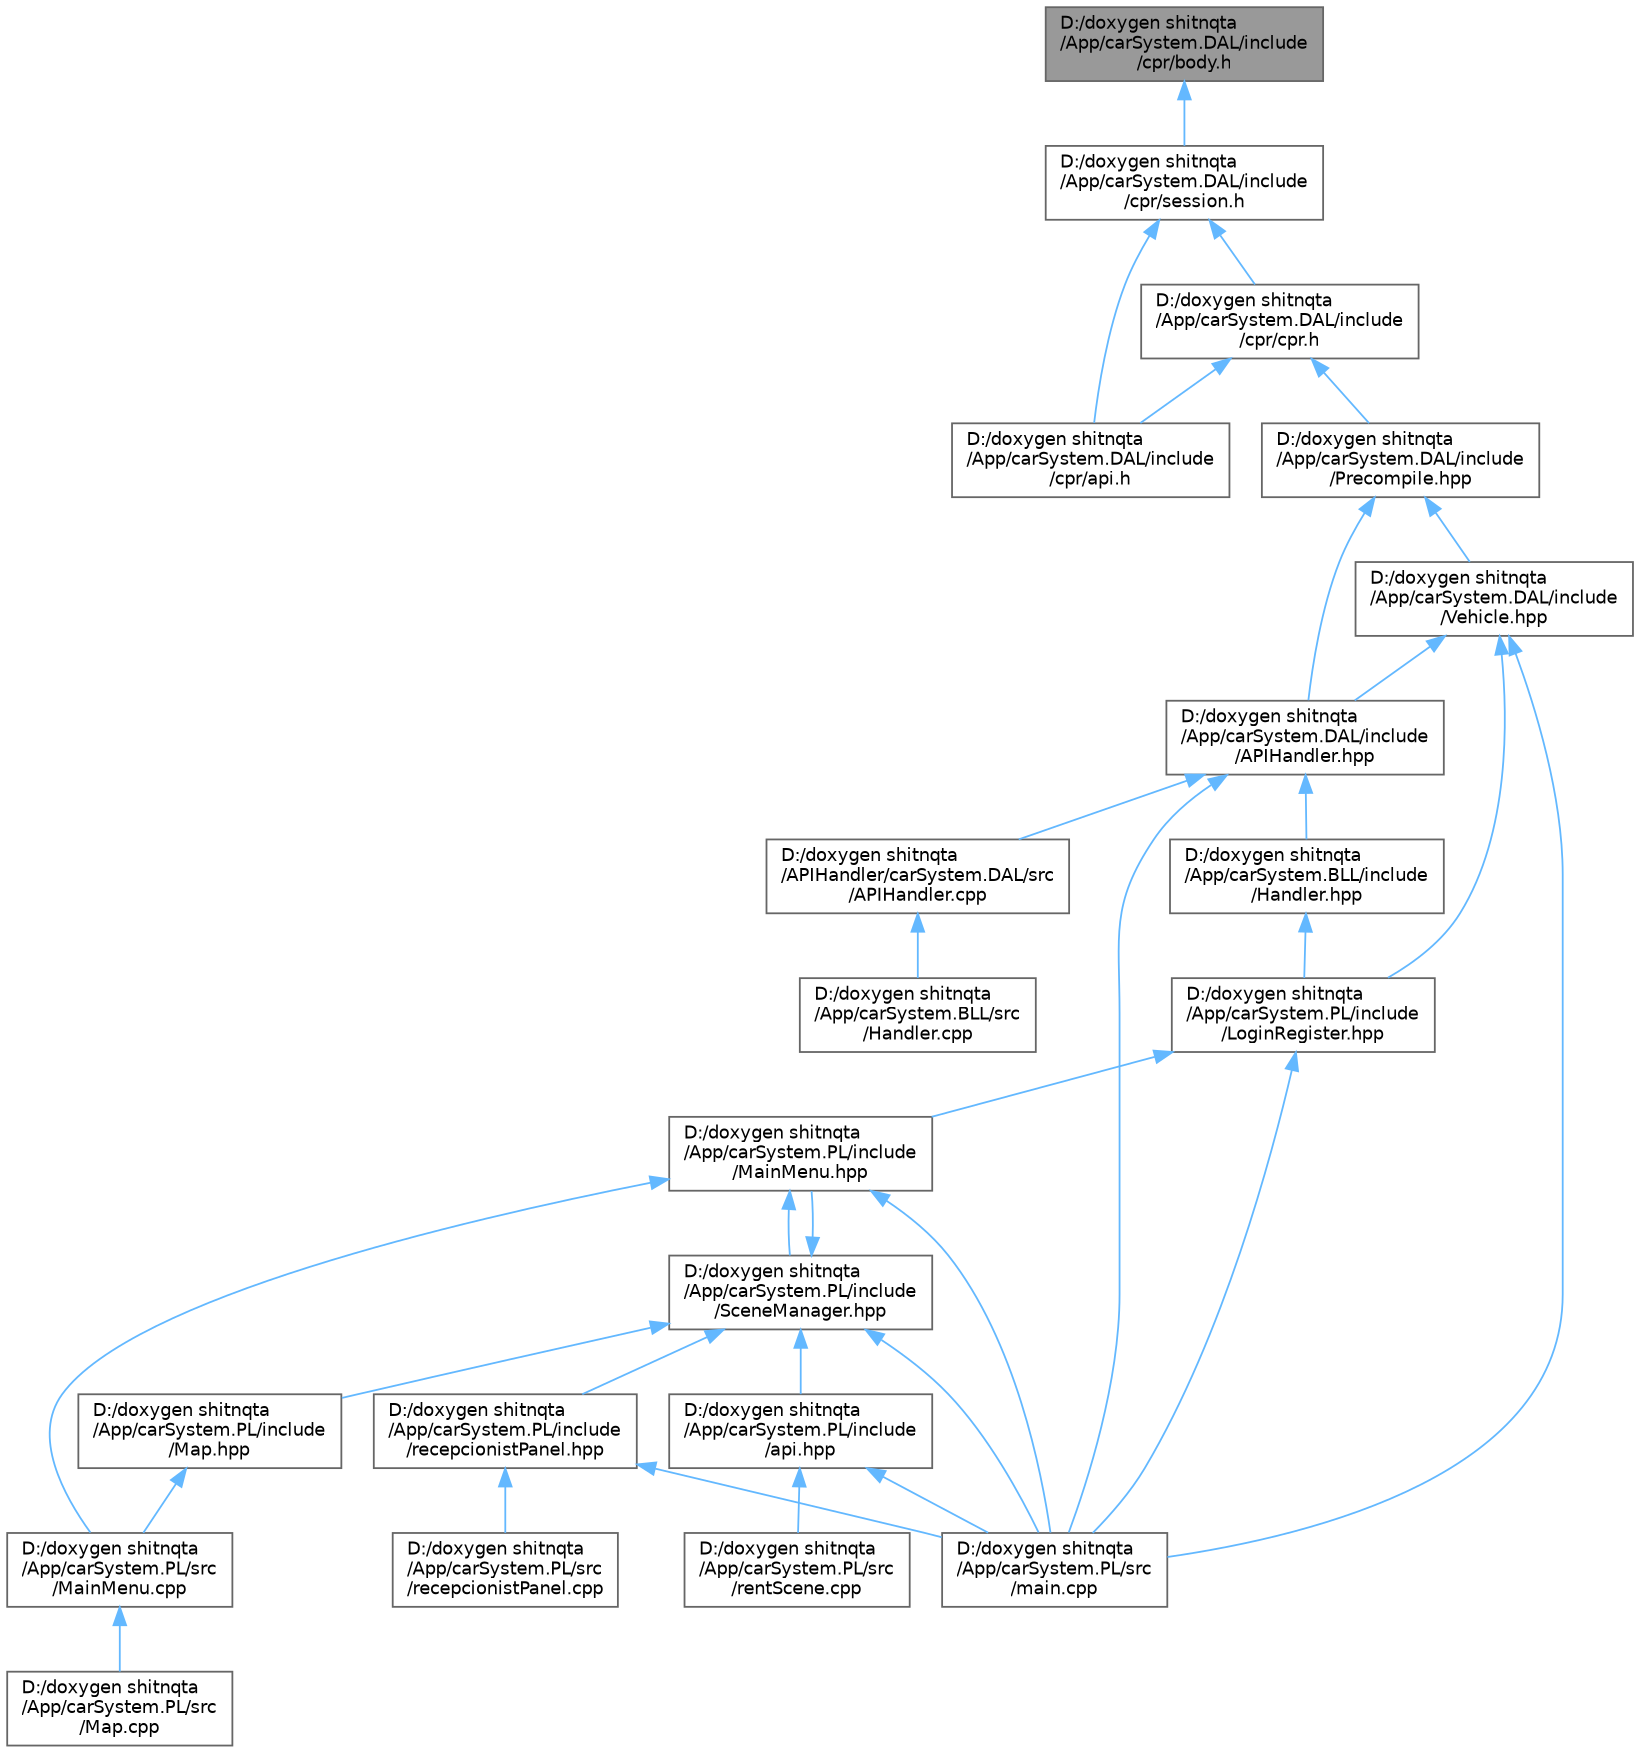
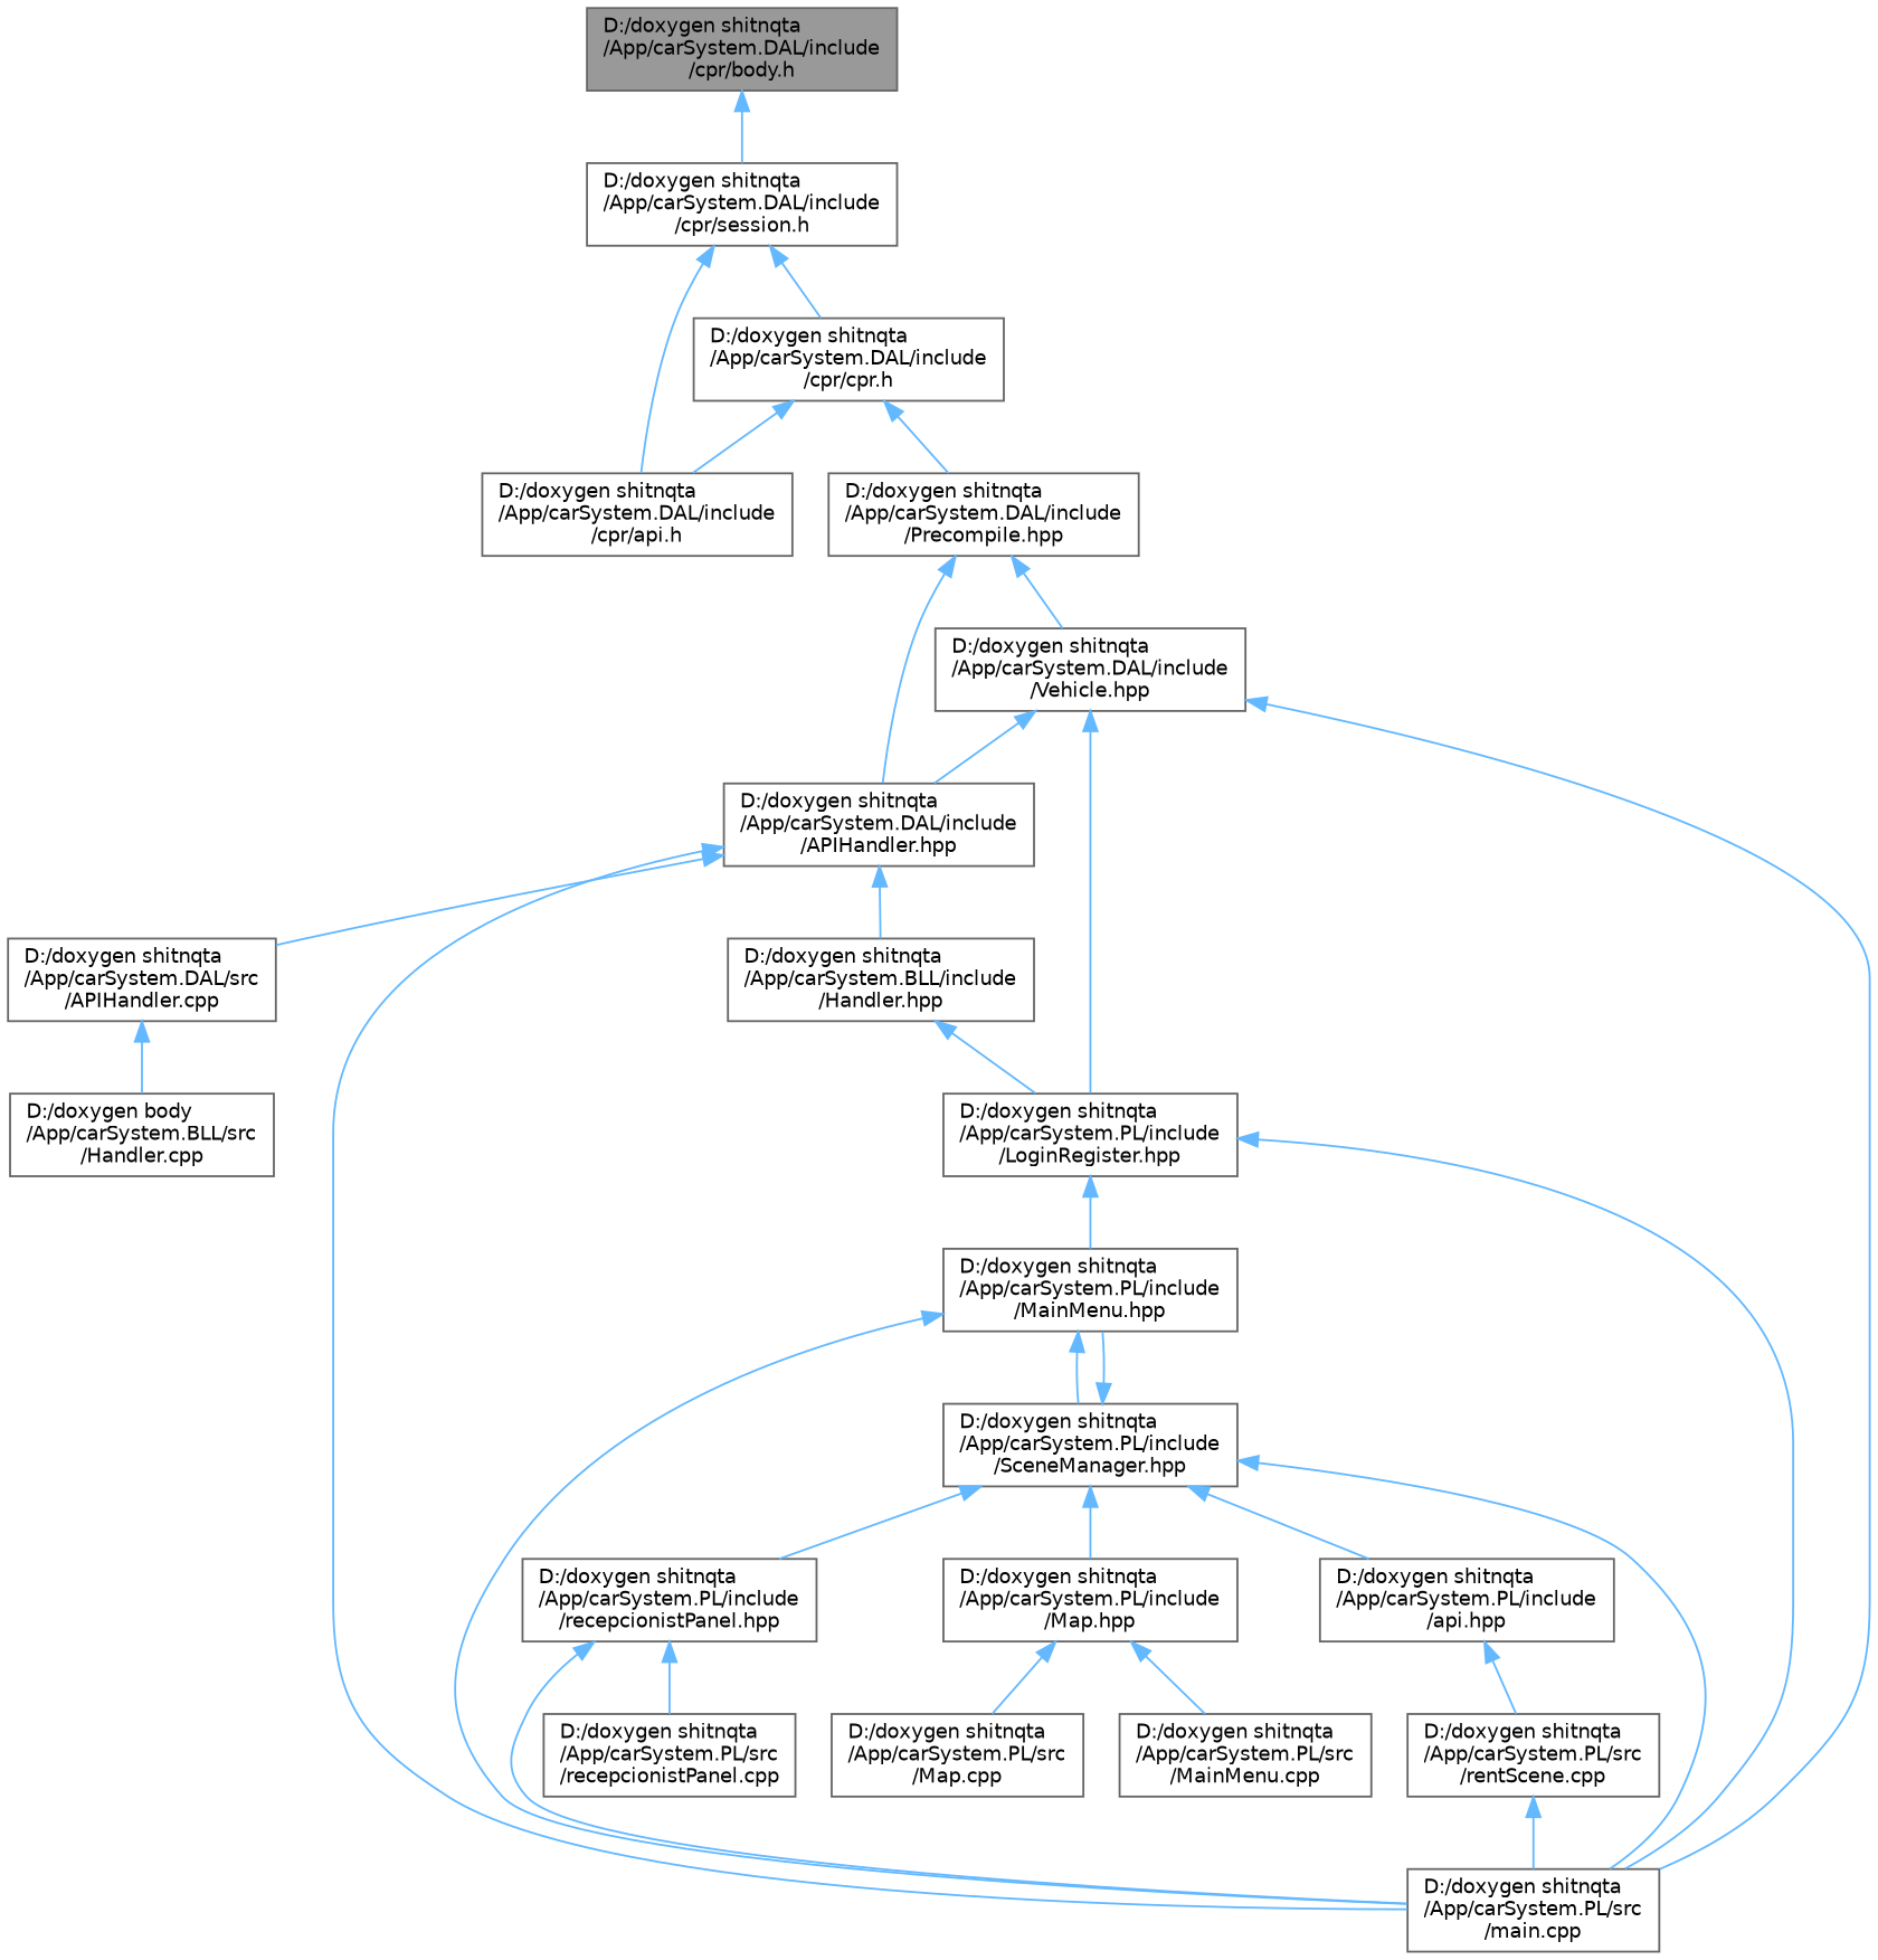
  digraph {
    node [color=grey40 fillcolor=white fontname=Helvetica fontsize=10 shape=box style=filled]
    edge [color=steelblue1 dir=back fontname=Helvetica fontsize=10 labelfontname=Helvetica labelfontsize=10 style=solid]
    n1 [color=gray40 fillcolor=grey60 fontcolor=black height=0.2 label="D:/doxygen shitnqta\l/App/carSystem.DAL/include\l/cpr/body.h" width=0.4]
    n2 [height=0.2 label="D:/doxygen shitnqta\l/App/carSystem.DAL/include\l/cpr/session.h" width=0.4]
    n3 [height=0.2 label="D:/doxygen shitnqta\l/App/carSystem.DAL/include\l/cpr/api.h" width=0.4]
    n4 [height=0.2 label="D:/doxygen shitnqta\l/App/carSystem.DAL/include\l/cpr/cpr.h" width=0.4]
    n5 [height=0.2 label="D:/doxygen shitnqta\l/App/carSystem.DAL/include\l/Precompile.hpp" width=0.4]
    n6 [height=0.2 label="D:/doxygen shitnqta\l/App/carSystem.DAL/include\l/APIHandler.hpp" width=0.4]
    n7 [height=0.2 label="D:/doxygen shitnqta\l/App/carSystem.DAL/include\l/Vehicle.hpp" width=0.4]
    n8 [height=0.2 label="D:/doxygen shitnqta\l/App/carSystem.BLL/include\l/Handler.hpp" width=0.4]
    n9 [height=0.2 label="D:/doxygen shitnqta\l/App/carSystem.PL/src\l/main.cpp" width=0.4]
-   n10 [height=0.2 label="D:/doxygen shitnqta\l/APIHandler/carSystem.DAL/src\l/APIHandler.cpp" width=0.4]
+   n10 [height=0.2 label="D:/doxygen shitnqta\l/App/carSystem.DAL/src\l/APIHandler.cpp" width=0.4]
    n11 [height=0.2 label="D:/doxygen shitnqta\l/App/carSystem.PL/include\l/LoginRegister.hpp" width=0.4]
-   n12 [height=0.2 label="D:/doxygen shitnqta\l/App/carSystem.BLL/src\l/Handler.cpp" width=0.4]
+   n12 [height=0.2 label="D:/doxygen body\l/App/carSystem.BLL/src\l/Handler.cpp" width=0.4]
    n13 [height=0.2 label="D:/doxygen shitnqta\l/App/carSystem.PL/include\l/MainMenu.hpp" width=0.4]
    n14 [height=0.2 label="D:/doxygen shitnqta\l/App/carSystem.PL/include\l/SceneManager.hpp" width=0.4]
    n15 [height=0.2 label="D:/doxygen shitnqta\l/App/carSystem.PL/src\l/MainMenu.cpp" width=0.4]
    n16 [height=0.2 label="D:/doxygen shitnqta\l/App/carSystem.PL/include\l/Map.hpp" width=0.4]
    n17 [height=0.2 label="D:/doxygen shitnqta\l/App/carSystem.PL/include\l/recepcionistPanel.hpp" width=0.4]
    n18 [height=0.2 label="D:/doxygen shitnqta\l/App/carSystem.PL/include\l/api.hpp" width=0.4]
    n19 [height=0.2 label="D:/doxygen shitnqta\l/App/carSystem.PL/src\l/Map.cpp" width=0.4]
    n20 [height=0.2 label="D:/doxygen shitnqta\l/App/carSystem.PL/src\l/recepcionistPanel.cpp" width=0.4]
    n21 [height=0.2 label="D:/doxygen shitnqta\l/App/carSystem.PL/src\l/rentScene.cpp" width=0.4]
    n1 -> n2
    n2 -> n3
    n2 -> n4
    n4 -> n3
    n4 -> n5
    n5 -> n6
    n5 -> n7
    n6 -> n8
    n6 -> n9
    n6 -> n10
    n7 -> n6
    n7 -> n9
    n7 -> n11
    n8 -> n11
    n10 -> n12
    n11 -> n9
    n11 -> n13
    n13 -> n9
    n13 -> n14
-   n13 -> n15
    n14 -> n9
    n14 -> n13
    n14 -> n16
    n14 -> n17
    n14 -> n18
    n16 -> n15
-   n15 -> n19
+   n16 -> n19
    n17 -> n9
    n17 -> n20
-   n18 -> n9
+   n21 -> n9
    n18 -> n21
  }
